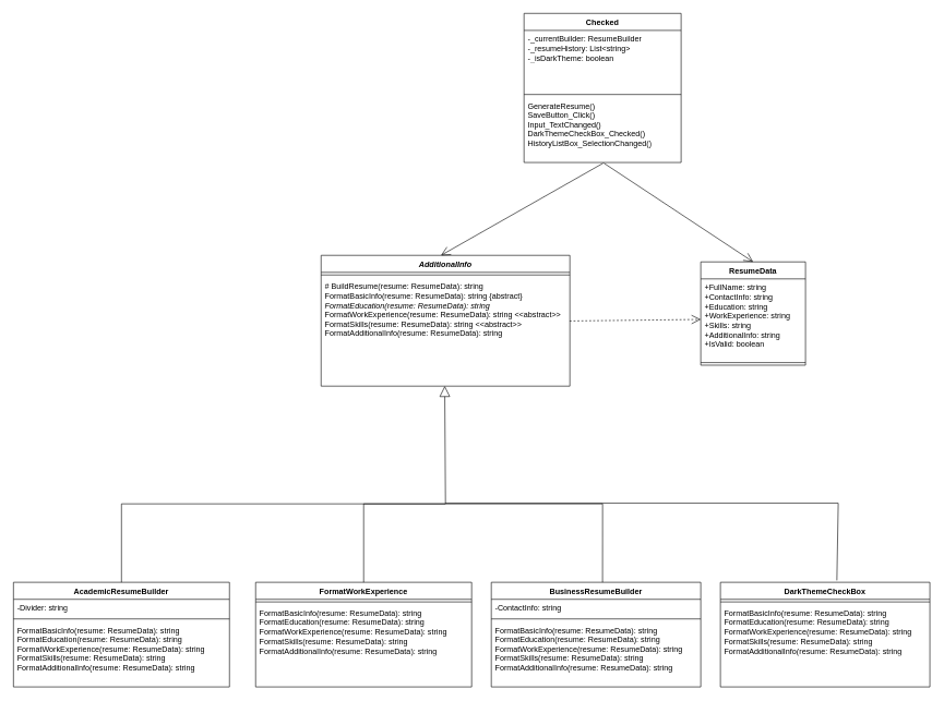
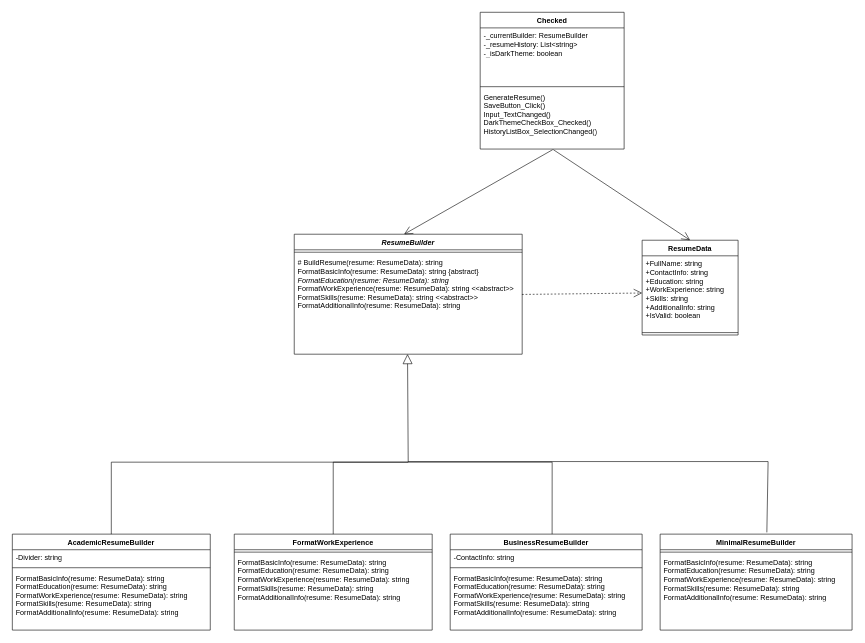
  <mxCell id="0" />
  <mxCell id="1" parent="0" />
- <mxCell id="2" value="DarkThemeCheckBox" style="swimlane;fontStyle=1;align=center;verticalAlign=top;childLayout=stackLayout;horizontal=1;startSize=26;horizontalStack=0;resizeParent=1;resizeParentMax=0;resizeLast=0;collapsible=1;marginBottom=0;whiteSpace=wrap;html=1;" parent="1" vertex="1"><mxGeometry x="1100" y="890" width="320" height="160" as="geometry" /></mxCell>
+ <mxCell id="2" value="MinimalResumeBuilder" style="swimlane;fontStyle=1;align=center;verticalAlign=top;childLayout=stackLayout;horizontal=1;startSize=26;horizontalStack=0;resizeParent=1;resizeParentMax=0;resizeLast=0;collapsible=1;marginBottom=0;whiteSpace=wrap;html=1;" parent="1" vertex="1"><mxGeometry x="1100" y="890" width="320" height="160" as="geometry" /></mxCell>
  <mxCell id="3" value="" style="line;strokeWidth=1;fillColor=none;align=left;verticalAlign=middle;spacingTop=-1;spacingLeft=3;spacingRight=3;rotatable=0;labelPosition=right;points=[];portConstraint=eastwest;strokeColor=inherit;" parent="2" vertex="1"><mxGeometry y="26" width="320" height="8" as="geometry" /></mxCell>
  <mxCell id="4" value="&lt;div&gt;FormatBasicInfo(resume: ResumeData): string&lt;br&gt;FormatEducation(resume: ResumeData): string&lt;br&gt;FormatWorkExperience(resume: ResumeData): string&lt;br&gt;FormatSkills(resume: ResumeData): string&lt;br&gt;FormatAdditionalInfo(resume: ResumeData): string&lt;/div&gt;" style="text;strokeColor=none;fillColor=none;align=left;verticalAlign=top;spacingLeft=4;spacingRight=4;overflow=hidden;rotatable=0;points=[[0,0.5],[1,0.5]];portConstraint=eastwest;whiteSpace=wrap;html=1;" parent="2" vertex="1"><mxGeometry y="34" width="320" height="126" as="geometry" /></mxCell>
  <mxCell id="5" value="ResumeData" style="swimlane;fontStyle=1;align=center;verticalAlign=top;childLayout=stackLayout;horizontal=1;startSize=26;horizontalStack=0;resizeParent=1;resizeParentMax=0;resizeLast=0;collapsible=1;marginBottom=0;whiteSpace=wrap;html=1;" parent="1" vertex="1"><mxGeometry x="1070" y="400" width="160" height="158" as="geometry" /></mxCell>
  <mxCell id="6" value="&lt;div&gt;+FullName: string&lt;br&gt;    +ContactInfo: string&lt;br&gt;    +Education: string&lt;br&gt;    +WorkExperience: string&lt;br&gt;    +Skills: string&lt;br&gt;    +AdditionalInfo: string&lt;br&gt;    +IsValid: boolean&lt;/div&gt;" style="text;strokeColor=none;fillColor=none;align=left;verticalAlign=top;spacingLeft=4;spacingRight=4;overflow=hidden;rotatable=0;points=[[0,0.5],[1,0.5]];portConstraint=eastwest;whiteSpace=wrap;html=1;" parent="5" vertex="1"><mxGeometry y="26" width="160" height="124" as="geometry" /></mxCell>
  <mxCell id="7" value="" style="line;strokeWidth=1;fillColor=none;align=left;verticalAlign=middle;spacingTop=-1;spacingLeft=3;spacingRight=3;rotatable=0;labelPosition=right;points=[];portConstraint=eastwest;strokeColor=inherit;" parent="5" vertex="1"><mxGeometry y="150" width="160" height="8" as="geometry" /></mxCell>
- <mxCell id="8" value="&lt;i&gt;AdditionalInfo&lt;/i&gt;" style="swimlane;fontStyle=1;align=center;verticalAlign=top;childLayout=stackLayout;horizontal=1;startSize=26;horizontalStack=0;resizeParent=1;resizeParentMax=0;resizeLast=0;collapsible=1;marginBottom=0;whiteSpace=wrap;html=1;" parent="1" vertex="1"><mxGeometry x="490" y="390" width="380" height="200" as="geometry" /></mxCell>
+ <mxCell id="8" value="&lt;i&gt;ResumeBuilder&lt;/i&gt;" style="swimlane;fontStyle=1;align=center;verticalAlign=top;childLayout=stackLayout;horizontal=1;startSize=26;horizontalStack=0;resizeParent=1;resizeParentMax=0;resizeLast=0;collapsible=1;marginBottom=0;whiteSpace=wrap;html=1;" parent="1" vertex="1"><mxGeometry x="490" y="390" width="380" height="200" as="geometry" /></mxCell>
  <mxCell id="9" value="" style="line;strokeWidth=1;fillColor=none;align=left;verticalAlign=middle;spacingTop=-1;spacingLeft=3;spacingRight=3;rotatable=0;labelPosition=right;points=[];portConstraint=eastwest;strokeColor=inherit;" parent="8" vertex="1"><mxGeometry y="26" width="380" height="8" as="geometry" /></mxCell>
  <mxCell id="10" value="&lt;div&gt;# BuildResume(resume: ResumeData): string&lt;br&gt;FormatBasicInfo(resume: ResumeData): string {abstract}&lt;br&gt;&lt;i&gt;FormatEducation(resume: ResumeData): string&lt;/i&gt;&amp;nbsp;&lt;br&gt;FormatWorkExperience(resume: ResumeData): string &amp;lt;&amp;lt;abstract&amp;gt;&amp;gt;&lt;br&gt;FormatSkills(resume: ResumeData): string &amp;lt;&amp;lt;abstract&amp;gt;&amp;gt;&lt;br&gt;FormatAdditionalInfo(resume: ResumeData): string&lt;/div&gt;" style="text;strokeColor=none;fillColor=none;align=left;verticalAlign=top;spacingLeft=4;spacingRight=4;overflow=hidden;rotatable=0;points=[[0,0.5],[1,0.5]];portConstraint=eastwest;whiteSpace=wrap;html=1;" parent="8" vertex="1"><mxGeometry y="34" width="380" height="166" as="geometry" /></mxCell>
  <mxCell id="11" value="&lt;div&gt;AcademicResumeBuilder&lt;/div&gt;" style="swimlane;fontStyle=1;align=center;verticalAlign=top;childLayout=stackLayout;horizontal=1;startSize=26;horizontalStack=0;resizeParent=1;resizeParentMax=0;resizeLast=0;collapsible=1;marginBottom=0;whiteSpace=wrap;html=1;" parent="1" vertex="1"><mxGeometry x="20" y="890" width="330" height="160" as="geometry" /></mxCell>
  <mxCell id="12" value="&lt;div&gt;-Divider: string&lt;/div&gt;" style="text;strokeColor=none;fillColor=none;align=left;verticalAlign=top;spacingLeft=4;spacingRight=4;overflow=hidden;rotatable=0;points=[[0,0.5],[1,0.5]];portConstraint=eastwest;whiteSpace=wrap;html=1;" parent="11" vertex="1"><mxGeometry y="26" width="330" height="26" as="geometry" /></mxCell>
  <mxCell id="13" value="" style="line;strokeWidth=1;fillColor=none;align=left;verticalAlign=middle;spacingTop=-1;spacingLeft=3;spacingRight=3;rotatable=0;labelPosition=right;points=[];portConstraint=eastwest;strokeColor=inherit;" parent="11" vertex="1"><mxGeometry y="52" width="330" height="8" as="geometry" /></mxCell>
  <mxCell id="14" value="&lt;div&gt;FormatBasicInfo(resume: ResumeData): string&lt;br&gt;FormatEducation(resume: ResumeData): string&lt;br&gt;FormatWorkExperience(resume: ResumeData): string&lt;br&gt;FormatSkills(resume: ResumeData): string&lt;br&gt;FormatAdditionalInfo(resume: ResumeData): string&lt;/div&gt;" style="text;strokeColor=none;fillColor=none;align=left;verticalAlign=top;spacingLeft=4;spacingRight=4;overflow=hidden;rotatable=0;points=[[0,0.5],[1,0.5]];portConstraint=eastwest;whiteSpace=wrap;html=1;" parent="11" vertex="1"><mxGeometry y="60" width="330" height="100" as="geometry" /></mxCell>
  <mxCell id="15" value="&lt;div&gt;FormatWorkExperience&lt;/div&gt;" style="swimlane;fontStyle=1;align=center;verticalAlign=top;childLayout=stackLayout;horizontal=1;startSize=26;horizontalStack=0;resizeParent=1;resizeParentMax=0;resizeLast=0;collapsible=1;marginBottom=0;whiteSpace=wrap;html=1;" parent="1" vertex="1"><mxGeometry x="390" y="890" width="330" height="160" as="geometry" /></mxCell>
  <mxCell id="16" value="" style="line;strokeWidth=1;fillColor=none;align=left;verticalAlign=middle;spacingTop=-1;spacingLeft=3;spacingRight=3;rotatable=0;labelPosition=right;points=[];portConstraint=eastwest;strokeColor=inherit;" parent="15" vertex="1"><mxGeometry y="26" width="330" height="8" as="geometry" /></mxCell>
  <mxCell id="17" value="&lt;div&gt;FormatBasicInfo(resume: ResumeData): string&lt;br&gt;FormatEducation(resume: ResumeData): string&lt;br&gt;FormatWorkExperience(resume: ResumeData): string&lt;br&gt;FormatSkills(resume: ResumeData): string&lt;br&gt;FormatAdditionalInfo(resume: ResumeData): string&lt;/div&gt;" style="text;strokeColor=none;fillColor=none;align=left;verticalAlign=top;spacingLeft=4;spacingRight=4;overflow=hidden;rotatable=0;points=[[0,0.5],[1,0.5]];portConstraint=eastwest;whiteSpace=wrap;html=1;" parent="15" vertex="1"><mxGeometry y="34" width="330" height="126" as="geometry" /></mxCell>
  <mxCell id="18" value="BusinessResumeBuilder" style="swimlane;fontStyle=1;align=center;verticalAlign=top;childLayout=stackLayout;horizontal=1;startSize=26;horizontalStack=0;resizeParent=1;resizeParentMax=0;resizeLast=0;collapsible=1;marginBottom=0;whiteSpace=wrap;html=1;" parent="1" vertex="1"><mxGeometry x="750" y="890" width="320" height="160" as="geometry" /></mxCell>
  <mxCell id="19" value="&lt;div&gt;-ContactInfo: string&lt;/div&gt;" style="text;strokeColor=none;fillColor=none;align=left;verticalAlign=top;spacingLeft=4;spacingRight=4;overflow=hidden;rotatable=0;points=[[0,0.5],[1,0.5]];portConstraint=eastwest;whiteSpace=wrap;html=1;" parent="18" vertex="1"><mxGeometry y="26" width="320" height="26" as="geometry" /></mxCell>
  <mxCell id="20" value="" style="line;strokeWidth=1;fillColor=none;align=left;verticalAlign=middle;spacingTop=-1;spacingLeft=3;spacingRight=3;rotatable=0;labelPosition=right;points=[];portConstraint=eastwest;strokeColor=inherit;" parent="18" vertex="1"><mxGeometry y="52" width="320" height="8" as="geometry" /></mxCell>
  <mxCell id="21" value="&lt;div&gt;FormatBasicInfo(resume: ResumeData): string&lt;br&gt;FormatEducation(resume: ResumeData): string&lt;br&gt;FormatWorkExperience(resume: ResumeData): string&lt;br&gt;FormatSkills(resume: ResumeData): string&lt;br&gt;FormatAdditionalInfo(resume: ResumeData): string&lt;/div&gt;" style="text;strokeColor=none;fillColor=none;align=left;verticalAlign=top;spacingLeft=4;spacingRight=4;overflow=hidden;rotatable=0;points=[[0,0.5],[1,0.5]];portConstraint=eastwest;whiteSpace=wrap;html=1;" parent="18" vertex="1"><mxGeometry y="60" width="320" height="100" as="geometry" /></mxCell>
  <mxCell id="22" value="" style="endArrow=block;endFill=0;endSize=14;html=1;rounded=0;exitX=0.5;exitY=0;exitDx=0;exitDy=0;entryX=0.497;entryY=0.999;entryDx=0;entryDy=0;entryPerimeter=0;" parent="1" source="11" target="10" edge="1"><mxGeometry width="160" relative="1" as="geometry"><mxPoint x="270" y="810" as="sourcePoint" /><mxPoint x="620" y="620" as="targetPoint" /><Array as="points"><mxPoint x="185" y="770" /><mxPoint x="680" y="770" /></Array></mxGeometry></mxCell>
  <mxCell id="23" value="" style="endArrow=none;endFill=0;endSize=14;html=1;rounded=0;exitX=0.5;exitY=0;exitDx=0;exitDy=0;" parent="1" source="15" edge="1"><mxGeometry width="160" relative="1" as="geometry"><mxPoint x="630" y="890" as="sourcePoint" /><mxPoint x="680" y="770" as="targetPoint" /><Array as="points"><mxPoint x="555" y="770" /><mxPoint x="680" y="770" /></Array></mxGeometry></mxCell>
  <mxCell id="24" value="" style="endArrow=none;endFill=0;endSize=14;html=1;rounded=0;exitX=0.531;exitY=0;exitDx=0;exitDy=0;exitPerimeter=0;" parent="1" source="18" edge="1"><mxGeometry width="160" relative="1" as="geometry"><mxPoint x="630" y="890" as="sourcePoint" /><mxPoint x="680" y="770" as="targetPoint" /><Array as="points"><mxPoint x="920" y="770" /><mxPoint x="680" y="770" /></Array></mxGeometry></mxCell>
  <mxCell id="25" value="" style="endArrow=none;endFill=0;endSize=15;html=1;rounded=0;exitX=0.556;exitY=-0.012;exitDx=0;exitDy=0;exitPerimeter=0;startArrow=none;startFill=0;" parent="1" edge="1"><mxGeometry width="160" relative="1" as="geometry"><mxPoint x="1277.92" y="887.08" as="sourcePoint" /><mxPoint x="680" y="769" as="targetPoint" /><Array as="points"><mxPoint x="1280" y="769" /><mxPoint x="680" y="769" /></Array></mxGeometry></mxCell>
  <mxCell id="26" value="" style="endArrow=open;endFill=1;endSize=12;html=1;rounded=0;exitX=0.999;exitY=0.4;exitDx=0;exitDy=0;exitPerimeter=0;entryX=0;entryY=0.5;entryDx=0;entryDy=0;dashed=1;" parent="1" source="10" target="6" edge="1"><mxGeometry width="160" relative="1" as="geometry"><mxPoint x="860" y="610" as="sourcePoint" /><mxPoint x="1020" y="610" as="targetPoint" /></mxGeometry></mxCell>
  <mxCell id="27" value="&lt;div&gt;Checked&lt;/div&gt;" style="swimlane;fontStyle=1;align=center;verticalAlign=top;childLayout=stackLayout;horizontal=1;startSize=26;horizontalStack=0;resizeParent=1;resizeParentMax=0;resizeLast=0;collapsible=1;marginBottom=0;whiteSpace=wrap;html=1;" parent="1" vertex="1"><mxGeometry x="800" y="20" width="240" height="228" as="geometry" /></mxCell>
  <mxCell id="28" value="&lt;div&gt;-_currentBuilder: ResumeBuilder&lt;br&gt;    -_resumeHistory: List&amp;lt;string&amp;gt;&lt;br&gt;    -_isDarkTheme: boolean&lt;/div&gt;" style="text;strokeColor=none;fillColor=none;align=left;verticalAlign=top;spacingLeft=4;spacingRight=4;overflow=hidden;rotatable=0;points=[[0,0.5],[1,0.5]];portConstraint=eastwest;whiteSpace=wrap;html=1;" parent="27" vertex="1"><mxGeometry y="26" width="240" height="94" as="geometry" /></mxCell>
  <mxCell id="29" value="" style="line;strokeWidth=1;fillColor=none;align=left;verticalAlign=middle;spacingTop=-1;spacingLeft=3;spacingRight=3;rotatable=0;labelPosition=right;points=[];portConstraint=eastwest;strokeColor=inherit;" parent="27" vertex="1"><mxGeometry y="120" width="240" height="8" as="geometry" /></mxCell>
  <mxCell id="30" value="&lt;div&gt;GenerateResume()&lt;br&gt;SaveButton_Click()&lt;br&gt;Input_TextChanged()&lt;br&gt;DarkThemeCheckBox_Checked()&lt;br&gt;HistoryListBox_SelectionChanged()&lt;/div&gt;" style="text;strokeColor=none;fillColor=none;align=left;verticalAlign=top;spacingLeft=4;spacingRight=4;overflow=hidden;rotatable=0;points=[[0,0.5],[1,0.5]];portConstraint=eastwest;whiteSpace=wrap;html=1;" parent="27" vertex="1"><mxGeometry y="128" width="240" height="100" as="geometry" /></mxCell>
  <mxCell id="31" value="" style="endArrow=open;endFill=1;endSize=12;html=1;rounded=0;exitX=0.504;exitY=1.01;exitDx=0;exitDy=0;exitPerimeter=0;entryX=0.482;entryY=0;entryDx=0;entryDy=0;entryPerimeter=0;" parent="1" source="30" target="8" edge="1"><mxGeometry width="160" relative="1" as="geometry"><mxPoint x="630" y="490" as="sourcePoint" /><mxPoint x="790" y="490" as="targetPoint" /></mxGeometry></mxCell>
  <mxCell id="32" value="" style="endArrow=open;endFill=1;endSize=12;html=1;rounded=0;exitX=0.508;exitY=1.01;exitDx=0;exitDy=0;exitPerimeter=0;entryX=0.5;entryY=0;entryDx=0;entryDy=0;" parent="1" source="30" target="5" edge="1"><mxGeometry width="160" relative="1" as="geometry"><mxPoint x="931" y="429" as="sourcePoint" /><mxPoint x="693" y="510" as="targetPoint" /></mxGeometry></mxCell>
